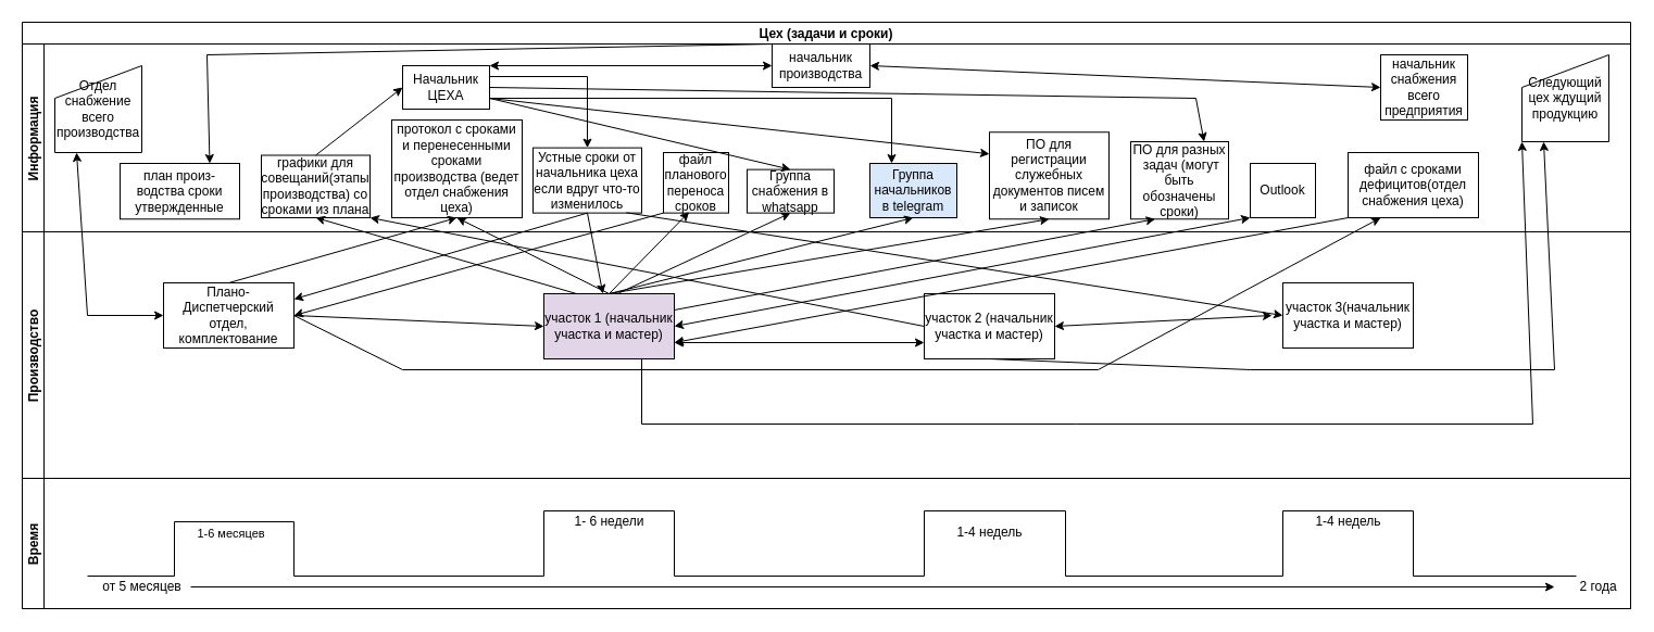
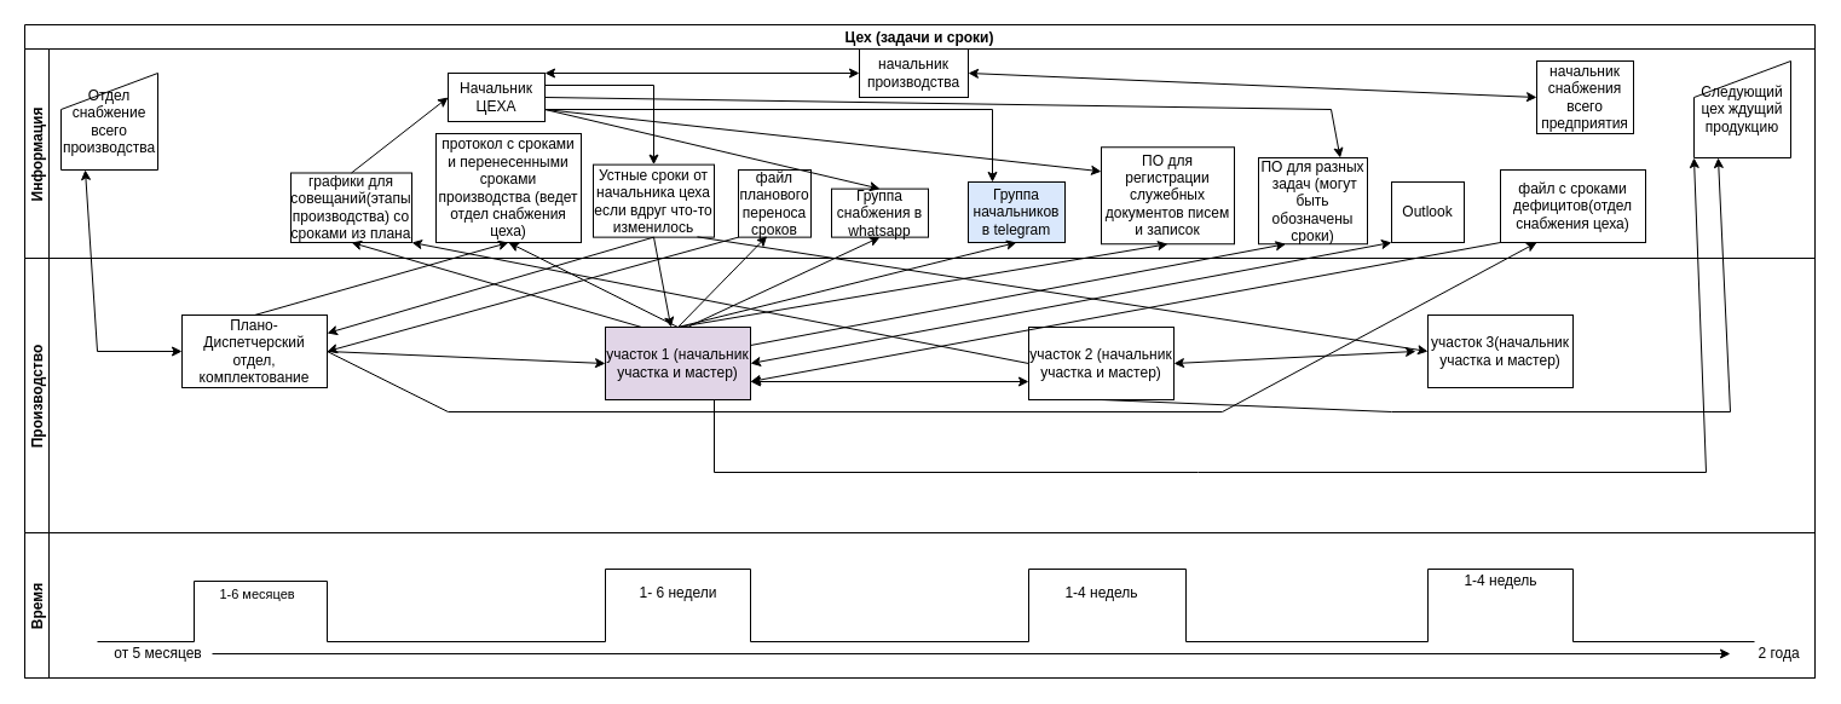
  <mxCell id="0" />
  <mxCell id="1" parent="0" />
  <mxCell id="2" value="Цех (задачи и сроки)" style="swimlane;childLayout=stackLayout;resizeParent=1;resizeParentMax=0;horizontal=1;startSize=20;horizontalStack=0;" vertex="1" parent="1"><mxGeometry x="20" y="20" width="1480" height="540" as="geometry" /></mxCell>
  <mxCell id="3" value="Информация" style="swimlane;startSize=20;horizontal=0;" vertex="1" parent="2"><mxGeometry y="20" width="1480" height="173" as="geometry" /></mxCell>
  <mxCell id="4" value="Отдел снабжение всего производства" style="shape=manualInput;whiteSpace=wrap;html=1;" vertex="1" parent="3"><mxGeometry x="30" y="20" width="80" height="80" as="geometry" /></mxCell>
  <mxCell id="5" value="Начальник ЦЕХА" style="rounded=0;whiteSpace=wrap;html=1;" vertex="1" parent="3"><mxGeometry x="350" y="20" width="80" height="40" as="geometry" /></mxCell>
  <mxCell id="6" value="Следующий цех ждущий продукцию" style="shape=manualInput;whiteSpace=wrap;html=1;direction=east;" vertex="1" parent="3"><mxGeometry x="1380" y="10" width="80" height="80" as="geometry" /></mxCell>
  <mxCell id="7" value="графики для совещаний(этапы производства) со сроками из плана" style="rounded=0;whiteSpace=wrap;html=1;" vertex="1" parent="3"><mxGeometry x="220" y="102.5" width="100" height="57.5" as="geometry" /></mxCell>
  <mxCell id="8" value="протокол с сроками и перенесенными сроками производства (ведет отдел снабжения цеха)" style="rounded=0;whiteSpace=wrap;html=1;" vertex="1" parent="3"><mxGeometry x="340" y="70" width="120" height="90" as="geometry" /></mxCell>
  <mxCell id="9" value="Устные сроки от начальника цеха если вдруг что-то изменилось" style="rounded=0;whiteSpace=wrap;html=1;" vertex="1" parent="3"><mxGeometry x="470" y="95.63" width="100" height="60" as="geometry" /></mxCell>
  <mxCell id="10" value="файл планового переноса сроков" style="rounded=0;whiteSpace=wrap;html=1;" vertex="1" parent="3"><mxGeometry x="590" y="100" width="60" height="55.63" as="geometry" /></mxCell>
  <mxCell id="11" value="начальник снабжения всего предприятия" style="rounded=0;whiteSpace=wrap;html=1;" vertex="1" parent="3"><mxGeometry x="1250" y="10" width="80" height="60" as="geometry" /></mxCell>
- <mxCell id="12" value="план произ-водства сроки утвержденные" style="rounded=0;whiteSpace=wrap;html=1;" vertex="1" parent="3"><mxGeometry x="90" y="110" width="110" height="51.25" as="geometry" /></mxCell>
  <mxCell id="13" value="начальник производства" style="rounded=0;whiteSpace=wrap;html=1;" vertex="1" parent="3"><mxGeometry x="690" width="90" height="40" as="geometry" /></mxCell>
  <mxCell id="14" value="Группа снабжения в whatsapp" style="rounded=0;whiteSpace=wrap;html=1;" vertex="1" parent="3"><mxGeometry x="667" y="115.63" width="80" height="40" as="geometry" /></mxCell>
  <mxCell id="15" value="&lt;span&gt;Группа начальников в telegram&lt;/span&gt;" style="rounded=0;whiteSpace=wrap;html=1;fillColor=#dae8fc;" vertex="1" parent="3"><mxGeometry x="780" y="110" width="80" height="50" as="geometry" /></mxCell>
  <mxCell id="16" value="ПО для регистрации служебных документов писем и записок" style="rounded=0;whiteSpace=wrap;html=1;" vertex="1" parent="3"><mxGeometry x="890" y="81.25" width="110" height="80" as="geometry" /></mxCell>
  <mxCell id="17" value="ПО для разных &amp;nbsp;задач (могут быть обозначены сроки)" style="rounded=0;whiteSpace=wrap;html=1;" vertex="1" parent="3"><mxGeometry x="1020" y="90" width="90" height="71.25" as="geometry" /></mxCell>
  <mxCell id="18" value="Outlook" style="rounded=0;whiteSpace=wrap;html=1;" vertex="1" parent="3"><mxGeometry x="1130" y="110" width="60" height="50" as="geometry" /></mxCell>
  <mxCell id="19" value="файл с сроками дефицитов(отдел снабжения цеха)" style="rounded=0;whiteSpace=wrap;html=1;" vertex="1" parent="3"><mxGeometry x="1220" y="100" width="120" height="60" as="geometry" /></mxCell>
  <mxCell id="20" value="" style="endArrow=classic;html=1;rounded=0;exitX=1;exitY=0.25;exitDx=0;exitDy=0;entryX=0.5;entryY=0;entryDx=0;entryDy=0;" edge="1" parent="3" source="5" target="9"><mxGeometry width="50" height="50" relative="1" as="geometry"><mxPoint x="480" y="210" as="sourcePoint" /><mxPoint x="530" y="160" as="targetPoint" /><Array as="points"><mxPoint x="520" y="30" /></Array></mxGeometry></mxCell>
  <mxCell id="21" value="" style="endArrow=classic;html=1;rounded=0;exitX=1;exitY=0.75;exitDx=0;exitDy=0;entryX=0.25;entryY=0;entryDx=0;entryDy=0;" edge="1" parent="3" source="5" target="15"><mxGeometry width="50" height="50" relative="1" as="geometry"><mxPoint x="770" y="220" as="sourcePoint" /><mxPoint x="820" y="170" as="targetPoint" /><Array as="points"><mxPoint x="800" y="50" /></Array></mxGeometry></mxCell>
  <mxCell id="22" value="" style="endArrow=classic;startArrow=classic;html=1;rounded=0;exitX=1;exitY=0;exitDx=0;exitDy=0;entryX=0;entryY=0.5;entryDx=0;entryDy=0;" edge="1" parent="3" source="5" target="13"><mxGeometry width="50" height="50" relative="1" as="geometry"><mxPoint x="770" y="220" as="sourcePoint" /><mxPoint x="820" y="170" as="targetPoint" /></mxGeometry></mxCell>
  <mxCell id="23" value="" style="endArrow=classic;startArrow=classic;html=1;rounded=0;entryX=0;entryY=0.5;entryDx=0;entryDy=0;exitX=1;exitY=0.5;exitDx=0;exitDy=0;" edge="1" parent="3" source="13" target="11"><mxGeometry width="50" height="50" relative="1" as="geometry"><mxPoint x="770" y="220" as="sourcePoint" /><mxPoint x="820" y="170" as="targetPoint" /></mxGeometry></mxCell>
  <mxCell id="24" value="" style="endArrow=classic;html=1;rounded=0;exitX=1;exitY=0.5;exitDx=0;exitDy=0;entryX=0.75;entryY=0;entryDx=0;entryDy=0;" edge="1" parent="3" source="5" target="17"><mxGeometry width="50" height="50" relative="1" as="geometry"><mxPoint x="670" y="220" as="sourcePoint" /><mxPoint x="1060" y="100" as="targetPoint" /><Array as="points"><mxPoint x="1080" y="50" /></Array></mxGeometry></mxCell>
  <mxCell id="25" value="" style="endArrow=classic;html=1;rounded=0;exitX=1;exitY=0.75;exitDx=0;exitDy=0;entryX=0;entryY=0.25;entryDx=0;entryDy=0;" edge="1" parent="3" source="5" target="16"><mxGeometry width="50" height="50" relative="1" as="geometry"><mxPoint x="670" y="220" as="sourcePoint" /><mxPoint x="720" y="170" as="targetPoint" /></mxGeometry></mxCell>
  <mxCell id="26" value="" style="endArrow=classic;html=1;rounded=0;exitX=1;exitY=0.75;exitDx=0;exitDy=0;entryX=0.5;entryY=0;entryDx=0;entryDy=0;" edge="1" parent="3" source="5" target="14"><mxGeometry width="50" height="50" relative="1" as="geometry"><mxPoint x="670" y="220" as="sourcePoint" /><mxPoint x="720" y="170" as="targetPoint" /></mxGeometry></mxCell>
  <mxCell id="27" value="" style="endArrow=classic;html=1;rounded=0;exitX=0.5;exitY=0;exitDx=0;exitDy=0;entryX=0;entryY=0.5;entryDx=0;entryDy=0;" edge="1" parent="3" source="7" target="5"><mxGeometry width="50" height="50" relative="1" as="geometry"><mxPoint x="670" y="220" as="sourcePoint" /><mxPoint x="270" y="30" as="targetPoint" /></mxGeometry></mxCell>
- <mxCell id="28" value="" style="endArrow=classic;html=1;rounded=0;exitX=0;exitY=0;exitDx=0;exitDy=0;entryX=0.75;entryY=0;entryDx=0;entryDy=0;" edge="1" parent="3" source="13" target="12"><mxGeometry width="50" height="50" relative="1" as="geometry"><mxPoint x="670" y="20" as="sourcePoint" /><mxPoint x="530" y="240" as="targetPoint" /><Array as="points"><mxPoint x="170" y="10" /></Array></mxGeometry></mxCell>
  <mxCell id="29" value="Производство" style="swimlane;startSize=20;horizontal=0;" vertex="1" parent="2"><mxGeometry y="193" width="1480" height="227" as="geometry" /></mxCell>
  <mxCell id="30" value="Плано-Диспетчерский отдел, комплектование" style="rounded=0;whiteSpace=wrap;html=1;" vertex="1" parent="29"><mxGeometry x="130" y="47" width="120" height="60" as="geometry" /></mxCell>
  <mxCell id="31" value="участок 1 (начальник участка и мастер)" style="rounded=0;whiteSpace=wrap;html=1;fillColor=#e1d5e7;" vertex="1" parent="29"><mxGeometry x="480" y="57" width="120" height="60" as="geometry" /></mxCell>
  <mxCell id="32" value="участок 2 (начальник участка и мастер)" style="rounded=0;whiteSpace=wrap;html=1;" vertex="1" parent="29"><mxGeometry x="830" y="57" width="120" height="60" as="geometry" /></mxCell>
  <mxCell id="33" value="участок 3(начальник участка и мастер)" style="rounded=0;whiteSpace=wrap;html=1;" vertex="1" parent="29"><mxGeometry x="1160" y="47" width="120" height="60" as="geometry" /></mxCell>
  <mxCell id="34" value="" style="endArrow=classic;startArrow=classic;html=1;rounded=0;exitX=1;exitY=0.75;exitDx=0;exitDy=0;entryX=0;entryY=0.75;entryDx=0;entryDy=0;" edge="1" parent="29" source="31" target="32"><mxGeometry width="50" height="50" relative="1" as="geometry"><mxPoint x="920" y="147" as="sourcePoint" /><mxPoint x="970" y="97" as="targetPoint" /></mxGeometry></mxCell>
  <mxCell id="35" value="" style="endArrow=classic;html=1;rounded=0;exitX=1;exitY=0.5;exitDx=0;exitDy=0;entryX=0;entryY=0.5;entryDx=0;entryDy=0;" edge="1" parent="29" source="30" target="31"><mxGeometry width="50" height="50" relative="1" as="geometry"><mxPoint x="600" y="117" as="sourcePoint" /><mxPoint x="650" y="67" as="targetPoint" /></mxGeometry></mxCell>
  <mxCell id="36" value="Время" style="swimlane;startSize=20;horizontal=0;" vertex="1" parent="2"><mxGeometry y="420" width="1480" height="120" as="geometry" /></mxCell>
- <mxCell id="37" value="1- 6 недели" style="text;html=1;align=center;verticalAlign=middle;resizable=0;points=[];autosize=1;strokeColor=none;fillColor=none;" vertex="1" parent="36"><mxGeometry x="500" y="30" width="80" height="20" as="geometry" /></mxCell>
+ <mxCell id="37" value="1- 6 недели" style="text;html=1;align=center;verticalAlign=middle;resizable=0;points=[];autosize=1;strokeColor=none;fillColor=none;" vertex="1" parent="36"><mxGeometry x="500" y="40" width="80" height="20" as="geometry" /></mxCell>
  <mxCell id="38" value="1-4 недель" style="text;html=1;align=center;verticalAlign=middle;resizable=0;points=[];autosize=1;strokeColor=none;fillColor=none;" vertex="1" parent="36"><mxGeometry x="850" y="40" width="80" height="20" as="geometry" /></mxCell>
  <mxCell id="39" value="1-4 недель" style="text;html=1;align=center;verticalAlign=middle;resizable=0;points=[];autosize=1;strokeColor=none;fillColor=none;" vertex="1" parent="36"><mxGeometry x="1180" y="30" width="80" height="20" as="geometry" /></mxCell>
  <mxCell id="40" value="" style="endArrow=classic;html=1;rounded=0;exitX=0.5;exitY=0;exitDx=0;exitDy=0;entryX=0.394;entryY=0.983;entryDx=0;entryDy=0;entryPerimeter=0;" edge="1" parent="2" source="31" target="10"><mxGeometry width="50" height="50" relative="1" as="geometry"><mxPoint x="660" y="60" as="sourcePoint" /><mxPoint x="710" y="10" as="targetPoint" /></mxGeometry></mxCell>
  <mxCell id="41" value="" style="endArrow=classic;html=1;rounded=0;exitX=0.577;exitY=-0.013;exitDx=0;exitDy=0;exitPerimeter=0;entryX=0.5;entryY=1;entryDx=0;entryDy=0;" edge="1" parent="2" source="31" target="14"><mxGeometry width="50" height="50" relative="1" as="geometry"><mxPoint x="660" y="60" as="sourcePoint" /><mxPoint x="710" y="10" as="targetPoint" /></mxGeometry></mxCell>
  <mxCell id="42" value="" style="endArrow=classic;html=1;rounded=0;exitX=0.5;exitY=0;exitDx=0;exitDy=0;entryX=0.5;entryY=1;entryDx=0;entryDy=0;" edge="1" parent="2" source="31" target="15"><mxGeometry width="50" height="50" relative="1" as="geometry"><mxPoint x="660" y="60" as="sourcePoint" /><mxPoint x="710" y="10" as="targetPoint" /></mxGeometry></mxCell>
  <mxCell id="43" value="" style="endArrow=classic;html=1;rounded=0;exitX=0.5;exitY=0;exitDx=0;exitDy=0;entryX=0.5;entryY=1;entryDx=0;entryDy=0;" edge="1" parent="2" source="31" target="16"><mxGeometry width="50" height="50" relative="1" as="geometry"><mxPoint x="660" y="60" as="sourcePoint" /><mxPoint x="710" y="10" as="targetPoint" /></mxGeometry></mxCell>
  <mxCell id="44" value="" style="endArrow=classic;html=1;rounded=0;exitX=0.5;exitY=0;exitDx=0;exitDy=0;entryX=0.5;entryY=1;entryDx=0;entryDy=0;" edge="1" parent="2" source="30" target="8"><mxGeometry width="50" height="50" relative="1" as="geometry"><mxPoint x="300" y="210" as="sourcePoint" /><mxPoint x="350" y="160" as="targetPoint" /></mxGeometry></mxCell>
  <mxCell id="45" value="" style="endArrow=classic;html=1;rounded=0;exitX=1;exitY=0.5;exitDx=0;exitDy=0;entryX=0.25;entryY=1;entryDx=0;entryDy=0;" edge="1" parent="2" source="30" target="19"><mxGeometry width="50" height="50" relative="1" as="geometry"><mxPoint x="300" y="210" as="sourcePoint" /><mxPoint x="350" y="160" as="targetPoint" /><Array as="points"><mxPoint x="350" y="320" /><mxPoint x="990" y="320" /></Array></mxGeometry></mxCell>
  <mxCell id="46" value="" style="endArrow=classic;html=1;rounded=0;exitX=1;exitY=0.25;exitDx=0;exitDy=0;entryX=0.25;entryY=1;entryDx=0;entryDy=0;" edge="1" parent="2" source="31" target="17"><mxGeometry width="50" height="50" relative="1" as="geometry"><mxPoint x="730" y="230" as="sourcePoint" /><mxPoint x="780" y="180" as="targetPoint" /></mxGeometry></mxCell>
  <mxCell id="47" value="" style="endArrow=classic;html=1;rounded=0;exitX=0.5;exitY=0;exitDx=0;exitDy=0;entryX=0.5;entryY=1;entryDx=0;entryDy=0;" edge="1" parent="2" source="31" target="8"><mxGeometry width="50" height="50" relative="1" as="geometry"><mxPoint x="590" y="240" as="sourcePoint" /><mxPoint x="640" y="190" as="targetPoint" /></mxGeometry></mxCell>
  <mxCell id="48" value="" style="endArrow=classic;html=1;rounded=0;exitX=0.5;exitY=1;exitDx=0;exitDy=0;" edge="1" parent="2" source="9" target="31"><mxGeometry width="50" height="50" relative="1" as="geometry"><mxPoint x="590" y="240" as="sourcePoint" /><mxPoint x="550" y="250" as="targetPoint" /></mxGeometry></mxCell>
  <mxCell id="49" value="" style="endArrow=classic;html=1;rounded=0;exitX=0.5;exitY=1;exitDx=0;exitDy=0;entryX=1;entryY=0.25;entryDx=0;entryDy=0;" edge="1" parent="2" source="9" target="30"><mxGeometry width="50" height="50" relative="1" as="geometry"><mxPoint x="590" y="240" as="sourcePoint" /><mxPoint x="640" y="190" as="targetPoint" /></mxGeometry></mxCell>
  <mxCell id="50" value="" style="endArrow=classic;html=1;rounded=0;exitX=0.86;exitY=0.995;exitDx=0;exitDy=0;exitPerimeter=0;entryX=0;entryY=0.5;entryDx=0;entryDy=0;" edge="1" parent="2" source="9" target="33"><mxGeometry width="50" height="50" relative="1" as="geometry"><mxPoint x="590" y="240" as="sourcePoint" /><mxPoint x="640" y="190" as="targetPoint" /></mxGeometry></mxCell>
  <mxCell id="51" value="" style="endArrow=classic;html=1;rounded=0;exitX=0;exitY=1;exitDx=0;exitDy=0;entryX=1;entryY=0.5;entryDx=0;entryDy=0;" edge="1" parent="2" source="10" target="30"><mxGeometry width="50" height="50" relative="1" as="geometry"><mxPoint x="670" y="240" as="sourcePoint" /><mxPoint x="720" y="190" as="targetPoint" /></mxGeometry></mxCell>
  <mxCell id="52" value="" style="endArrow=classic;html=1;rounded=0;exitX=0.25;exitY=0;exitDx=0;exitDy=0;entryX=0.5;entryY=1;entryDx=0;entryDy=0;" edge="1" parent="2" source="31" target="7"><mxGeometry width="50" height="50" relative="1" as="geometry"><mxPoint x="670" y="240" as="sourcePoint" /><mxPoint x="720" y="190" as="targetPoint" /></mxGeometry></mxCell>
  <mxCell id="53" value="" style="endArrow=classic;html=1;rounded=0;exitX=0;exitY=1;exitDx=0;exitDy=0;entryX=1;entryY=0.75;entryDx=0;entryDy=0;" edge="1" parent="2" source="19" target="31"><mxGeometry width="50" height="50" relative="1" as="geometry"><mxPoint x="880" y="250" as="sourcePoint" /><mxPoint x="930" y="200" as="targetPoint" /></mxGeometry></mxCell>
  <mxCell id="54" value="" style="endArrow=classic;startArrow=classic;html=1;rounded=0;entryX=0;entryY=1;entryDx=0;entryDy=0;exitX=1;exitY=0.5;exitDx=0;exitDy=0;" edge="1" parent="2" source="31" target="18"><mxGeometry width="50" height="50" relative="1" as="geometry"><mxPoint x="1000" y="300" as="sourcePoint" /><mxPoint x="1050" y="250" as="targetPoint" /></mxGeometry></mxCell>
  <mxCell id="55" value="" style="endArrow=classic;startArrow=classic;html=1;rounded=0;exitX=0.25;exitY=1;exitDx=0;exitDy=0;" edge="1" parent="2" source="4" target="30"><mxGeometry width="50" height="50" relative="1" as="geometry"><mxPoint x="520" y="320" as="sourcePoint" /><mxPoint x="570" y="270" as="targetPoint" /><Array as="points"><mxPoint x="60" y="270" /></Array></mxGeometry></mxCell>
  <mxCell id="56" value="" style="endArrow=classic;html=1;rounded=0;exitX=0.5;exitY=1;exitDx=0;exitDy=0;entryX=0.25;entryY=1;entryDx=0;entryDy=0;" edge="1" parent="2" source="32" target="6"><mxGeometry width="50" height="50" relative="1" as="geometry"><mxPoint x="920" y="340" as="sourcePoint" /><mxPoint x="970" y="290" as="targetPoint" /><Array as="points"><mxPoint x="1130" y="320" /><mxPoint x="1410" y="320" /></Array></mxGeometry></mxCell>
  <mxCell id="57" value="" style="endArrow=classic;html=1;rounded=0;exitX=0.75;exitY=1;exitDx=0;exitDy=0;entryX=0;entryY=1;entryDx=0;entryDy=0;" edge="1" parent="2" source="31" target="6"><mxGeometry width="50" height="50" relative="1" as="geometry"><mxPoint x="950" y="320" as="sourcePoint" /><mxPoint x="1000" y="270" as="targetPoint" /><Array as="points"><mxPoint x="570" y="370" /><mxPoint x="970" y="370" /><mxPoint x="1390" y="370" /></Array></mxGeometry></mxCell>
  <mxCell id="58" value="" style="endArrow=classic;html=1;rounded=0;exitX=0;exitY=0.5;exitDx=0;exitDy=0;entryX=1;entryY=1;entryDx=0;entryDy=0;" edge="1" parent="2" source="32" target="7"><mxGeometry width="50" height="50" relative="1" as="geometry"><mxPoint x="520" y="320" as="sourcePoint" /><mxPoint x="570" y="270" as="targetPoint" /></mxGeometry></mxCell>
  <mxCell id="59" value="" style="endArrow=classic;startArrow=classic;html=1;rounded=0;exitX=1;exitY=0.5;exitDx=0;exitDy=0;" edge="1" parent="1" source="32"><mxGeometry width="50" height="50" relative="1" as="geometry"><mxPoint x="940" y="360" as="sourcePoint" /><mxPoint x="1170" y="290" as="targetPoint" /></mxGeometry></mxCell>
  <mxCell id="60" value="" style="endArrow=none;html=1;rounded=0;" edge="1" parent="1"><mxGeometry width="50" height="50" relative="1" as="geometry"><mxPoint x="80" y="530" as="sourcePoint" /><mxPoint x="1450" y="530" as="targetPoint" /><Array as="points"><mxPoint x="160" y="530" /><mxPoint x="160" y="480" /><mxPoint x="270" y="480" /><mxPoint x="270" y="530" /><mxPoint x="500" y="530" /><mxPoint x="500" y="470" /><mxPoint x="620" y="470" /><mxPoint x="620" y="530" /><mxPoint x="850" y="530" /><mxPoint x="850" y="470" /><mxPoint x="980" y="470" /><mxPoint x="980" y="530" /><mxPoint x="1180" y="530" /><mxPoint x="1180" y="470" /><mxPoint x="1300" y="470" /><mxPoint x="1300" y="530" /></Array></mxGeometry></mxCell>
  <mxCell id="61" value="1-6 месяцев" style="edgeLabel;html=1;align=center;verticalAlign=middle;resizable=0;points=[];" vertex="1" connectable="0" parent="60"><mxGeometry x="-0.807" y="-10" relative="1" as="geometry"><mxPoint x="4" as="offset" /></mxGeometry></mxCell>
  <mxCell id="62" style="edgeStyle=orthogonalEdgeStyle;rounded=0;orthogonalLoop=1;jettySize=auto;html=1;" edge="1" parent="1" source="63"><mxGeometry relative="1" as="geometry"><mxPoint x="1430" y="540" as="targetPoint" /></mxGeometry></mxCell>
  <mxCell id="63" value="от 5 месяцев" style="text;html=1;align=center;verticalAlign=middle;resizable=0;points=[];autosize=1;strokeColor=none;fillColor=none;" vertex="1" parent="1"><mxGeometry x="85" y="530" width="90" height="20" as="geometry" /></mxCell>
  <mxCell id="64" value="2 года" style="text;html=1;align=center;verticalAlign=middle;resizable=0;points=[];autosize=1;strokeColor=none;fillColor=none;" vertex="1" parent="1"><mxGeometry x="1445" y="530" width="50" height="20" as="geometry" /></mxCell>
